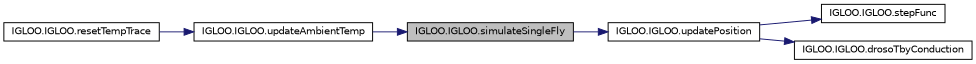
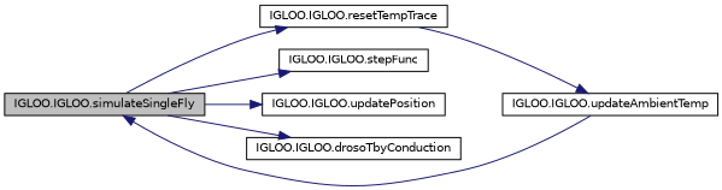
  digraph {
    rankdir=LR
    node [color=black fillcolor=white fontname=Helvetica fontsize=10 shape=record style=filled]
    edge [color=midnightblue fontname=Helvetica fontsize=10 labelfontname=Helvetica labelfontsize=10 style=solid]
    n1 [fillcolor=grey75 fontcolor=black height=0.2 label="IGLOO.IGLOO.simulateSingleFly" width=0.4]
    n2 [height=0.2 label="IGLOO.IGLOO.resetTempTrace" width=0.4]
    n3 [height=0.2 label="IGLOO.IGLOO.stepFunc" width=0.4]
    n4 [height=0.2 label="IGLOO.IGLOO.updatePosition" width=0.4]
    n5 [height=0.2 label="IGLOO.IGLOO.drosoTbyConduction" width=0.4]
    n6 [height=0.2 label="IGLOO.IGLOO.updateAmbientTemp" width=0.4]
-   n4 -> n3
+   n1 -> n2
+   n1 -> n3
    n1 -> n4
-   n4 -> n5
+   n1 -> n5
    n2 -> n6
    n6 -> n1
  }
